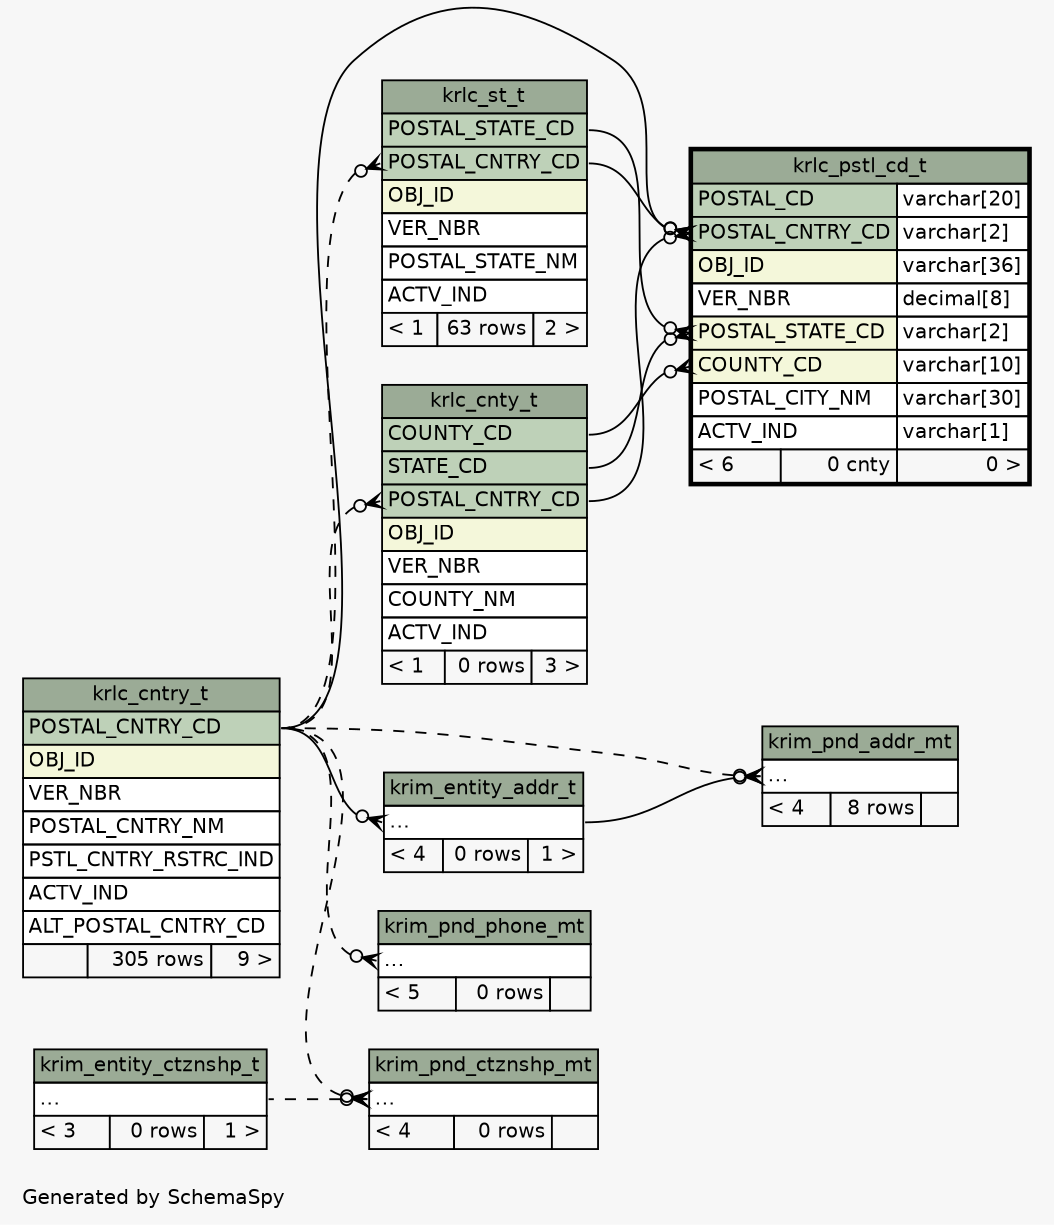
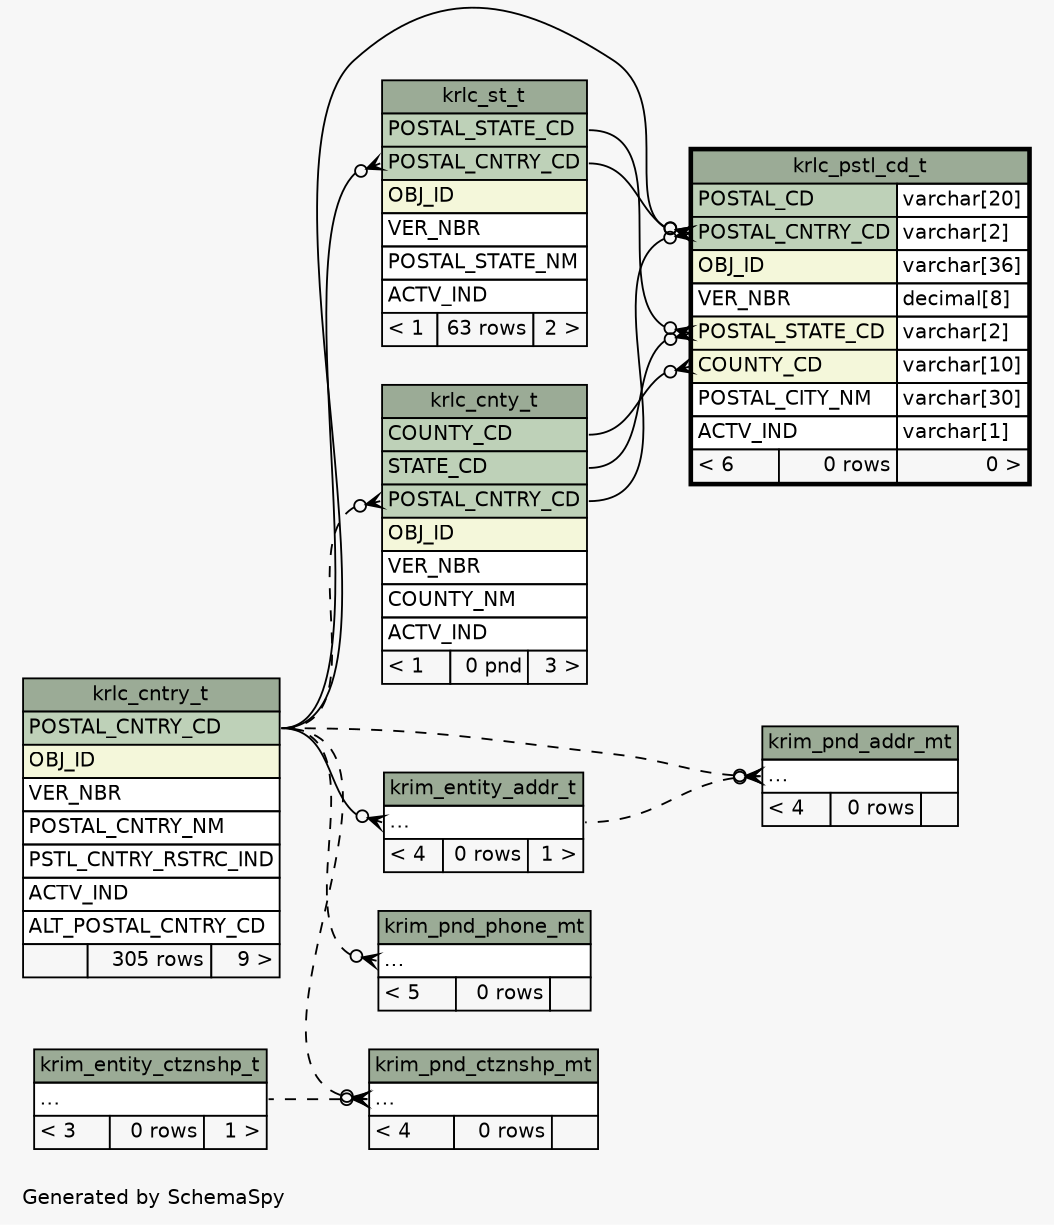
  digraph {
    bgcolor="#f7f7f7"
    fontname=Helvetica
    fontsize=11
    label="\nGenerated by SchemaSpy"
    labeljust=l
    nodesep=0.18
    rankdir=RL
    ranksep=0.46
    node [fontname=Helvetica fontsize=11 shape=plaintext]
    edge [arrowhead=none arrowsize=0.8 arrowtail=crowodot dir=back headport="POSTAL_CNTRY_CD:e" tailport="elipses:w"]
    n1 [label=<     <TABLE BORDER="0" CELLBORDER="1" CELLSPACING="0" BGCOLOR="#ffffff">       <TR><TD COLSPAN="3" BGCOLOR="#9bab96" ALIGN="CENTER">krim_entity_addr_t</TD></TR>       <TR><TD PORT="elipses" COLSPAN="3" ALIGN="LEFT">...</TD></TR>       <TR><TD ALIGN="LEFT" BGCOLOR="#f7f7f7">&lt; 4</TD><TD ALIGN="RIGHT" BGCOLOR="#f7f7f7">0 rows</TD><TD ALIGN="RIGHT" BGCOLOR="#f7f7f7">1 &gt;</TD></TR>     </TABLE>>]
    n2 [label=<     <TABLE BORDER="0" CELLBORDER="1" CELLSPACING="0" BGCOLOR="#ffffff">       <TR><TD COLSPAN="3" BGCOLOR="#9bab96" ALIGN="CENTER">krlc_cntry_t</TD></TR>       <TR><TD PORT="POSTAL_CNTRY_CD" COLSPAN="3" BGCOLOR="#bed1b8" ALIGN="LEFT">POSTAL_CNTRY_CD</TD></TR>       <TR><TD PORT="OBJ_ID" COLSPAN="3" BGCOLOR="#f4f7da" ALIGN="LEFT">OBJ_ID</TD></TR>       <TR><TD PORT="VER_NBR" COLSPAN="3" ALIGN="LEFT">VER_NBR</TD></TR>       <TR><TD PORT="POSTAL_CNTRY_NM" COLSPAN="3" ALIGN="LEFT">POSTAL_CNTRY_NM</TD></TR>       <TR><TD PORT="PSTL_CNTRY_RSTRC_IND" COLSPAN="3" ALIGN="LEFT">PSTL_CNTRY_RSTRC_IND</TD></TR>       <TR><TD PORT="ACTV_IND" COLSPAN="3" ALIGN="LEFT">ACTV_IND</TD></TR>       <TR><TD PORT="ALT_POSTAL_CNTRY_CD" COLSPAN="3" ALIGN="LEFT">ALT_POSTAL_CNTRY_CD</TD></TR>       <TR><TD ALIGN="LEFT" BGCOLOR="#f7f7f7">  </TD><TD ALIGN="RIGHT" BGCOLOR="#f7f7f7">305 rows</TD><TD ALIGN="RIGHT" BGCOLOR="#f7f7f7">9 &gt;</TD></TR>     </TABLE>>]
    n3 [label=<     <TABLE BORDER="0" CELLBORDER="1" CELLSPACING="0" BGCOLOR="#ffffff">       <TR><TD COLSPAN="3" BGCOLOR="#9bab96" ALIGN="CENTER">krim_entity_ctznshp_t</TD></TR>       <TR><TD PORT="elipses" COLSPAN="3" ALIGN="LEFT">...</TD></TR>       <TR><TD ALIGN="LEFT" BGCOLOR="#f7f7f7">&lt; 3</TD><TD ALIGN="RIGHT" BGCOLOR="#f7f7f7">0 rows</TD><TD ALIGN="RIGHT" BGCOLOR="#f7f7f7">1 &gt;</TD></TR>     </TABLE>>]
-   n4 [label=<     <TABLE BORDER="0" CELLBORDER="1" CELLSPACING="0" BGCOLOR="#ffffff">       <TR><TD COLSPAN="3" BGCOLOR="#9bab96" ALIGN="CENTER">krim_pnd_addr_mt</TD></TR>       <TR><TD PORT="elipses" COLSPAN="3" ALIGN="LEFT">...</TD></TR>       <TR><TD ALIGN="LEFT" BGCOLOR="#f7f7f7">&lt; 4</TD><TD ALIGN="RIGHT" BGCOLOR="#f7f7f7">8 rows</TD><TD ALIGN="RIGHT" BGCOLOR="#f7f7f7">  </TD></TR>     </TABLE>>]
+   n4 [label=<     <TABLE BORDER="0" CELLBORDER="1" CELLSPACING="0" BGCOLOR="#ffffff">       <TR><TD COLSPAN="3" BGCOLOR="#9bab96" ALIGN="CENTER">krim_pnd_addr_mt</TD></TR>       <TR><TD PORT="elipses" COLSPAN="3" ALIGN="LEFT">...</TD></TR>       <TR><TD ALIGN="LEFT" BGCOLOR="#f7f7f7">&lt; 4</TD><TD ALIGN="RIGHT" BGCOLOR="#f7f7f7">0 rows</TD><TD ALIGN="RIGHT" BGCOLOR="#f7f7f7">  </TD></TR>     </TABLE>>]
    n5 [label=<     <TABLE BORDER="0" CELLBORDER="1" CELLSPACING="0" BGCOLOR="#ffffff">       <TR><TD COLSPAN="3" BGCOLOR="#9bab96" ALIGN="CENTER">krim_pnd_ctznshp_mt</TD></TR>       <TR><TD PORT="elipses" COLSPAN="3" ALIGN="LEFT">...</TD></TR>       <TR><TD ALIGN="LEFT" BGCOLOR="#f7f7f7">&lt; 4</TD><TD ALIGN="RIGHT" BGCOLOR="#f7f7f7">0 rows</TD><TD ALIGN="RIGHT" BGCOLOR="#f7f7f7">  </TD></TR>     </TABLE>>]
    n6 [label=<     <TABLE BORDER="0" CELLBORDER="1" CELLSPACING="0" BGCOLOR="#ffffff">       <TR><TD COLSPAN="3" BGCOLOR="#9bab96" ALIGN="CENTER">krim_pnd_phone_mt</TD></TR>       <TR><TD PORT="elipses" COLSPAN="3" ALIGN="LEFT">...</TD></TR>       <TR><TD ALIGN="LEFT" BGCOLOR="#f7f7f7">&lt; 5</TD><TD ALIGN="RIGHT" BGCOLOR="#f7f7f7">0 rows</TD><TD ALIGN="RIGHT" BGCOLOR="#f7f7f7">  </TD></TR>     </TABLE>>]
-   n7 [label=<     <TABLE BORDER="0" CELLBORDER="1" CELLSPACING="0" BGCOLOR="#ffffff">       <TR><TD COLSPAN="3" BGCOLOR="#9bab96" ALIGN="CENTER">krlc_cnty_t</TD></TR>       <TR><TD PORT="COUNTY_CD" COLSPAN="3" BGCOLOR="#bed1b8" ALIGN="LEFT">COUNTY_CD</TD></TR>       <TR><TD PORT="STATE_CD" COLSPAN="3" BGCOLOR="#bed1b8" ALIGN="LEFT">STATE_CD</TD></TR>       <TR><TD PORT="POSTAL_CNTRY_CD" COLSPAN="3" BGCOLOR="#bed1b8" ALIGN="LEFT">POSTAL_CNTRY_CD</TD></TR>       <TR><TD PORT="OBJ_ID" COLSPAN="3" BGCOLOR="#f4f7da" ALIGN="LEFT">OBJ_ID</TD></TR>       <TR><TD PORT="VER_NBR" COLSPAN="3" ALIGN="LEFT">VER_NBR</TD></TR>       <TR><TD PORT="COUNTY_NM" COLSPAN="3" ALIGN="LEFT">COUNTY_NM</TD></TR>       <TR><TD PORT="ACTV_IND" COLSPAN="3" ALIGN="LEFT">ACTV_IND</TD></TR>       <TR><TD ALIGN="LEFT" BGCOLOR="#f7f7f7">&lt; 1</TD><TD ALIGN="RIGHT" BGCOLOR="#f7f7f7">0 rows</TD><TD ALIGN="RIGHT" BGCOLOR="#f7f7f7">3 &gt;</TD></TR>     </TABLE>>]
-   n8 [label=<     <TABLE BORDER="2" CELLBORDER="1" CELLSPACING="0" BGCOLOR="#ffffff">       <TR><TD COLSPAN="3" BGCOLOR="#9bab96" ALIGN="CENTER">krlc_pstl_cd_t</TD></TR>       <TR><TD PORT="POSTAL_CD" COLSPAN="2" BGCOLOR="#bed1b8" ALIGN="LEFT">POSTAL_CD</TD><TD PORT="POSTAL_CD.type" ALIGN="LEFT">varchar[20]</TD></TR>       <TR><TD PORT="POSTAL_CNTRY_CD" COLSPAN="2" BGCOLOR="#bed1b8" ALIGN="LEFT">POSTAL_CNTRY_CD</TD><TD PORT="POSTAL_CNTRY_CD.type" ALIGN="LEFT">varchar[2]</TD></TR>       <TR><TD PORT="OBJ_ID" COLSPAN="2" BGCOLOR="#f4f7da" ALIGN="LEFT">OBJ_ID</TD><TD PORT="OBJ_ID.type" ALIGN="LEFT">varchar[36]</TD></TR>       <TR><TD PORT="VER_NBR" COLSPAN="2" ALIGN="LEFT">VER_NBR</TD><TD PORT="VER_NBR.type" ALIGN="LEFT">decimal[8]</TD></TR>       <TR><TD PORT="POSTAL_STATE_CD" COLSPAN="2" BGCOLOR="#f4f7da" ALIGN="LEFT">POSTAL_STATE_CD</TD><TD PORT="POSTAL_STATE_CD.type" ALIGN="LEFT">varchar[2]</TD></TR>       <TR><TD PORT="COUNTY_CD" COLSPAN="2" BGCOLOR="#f4f7da" ALIGN="LEFT">COUNTY_CD</TD><TD PORT="COUNTY_CD.type" ALIGN="LEFT">varchar[10]</TD></TR>       <TR><TD PORT="POSTAL_CITY_NM" COLSPAN="2" ALIGN="LEFT">POSTAL_CITY_NM</TD><TD PORT="POSTAL_CITY_NM.type" ALIGN="LEFT">varchar[30]</TD></TR>       <TR><TD PORT="ACTV_IND" COLSPAN="2" ALIGN="LEFT">ACTV_IND</TD><TD PORT="ACTV_IND.type" ALIGN="LEFT">varchar[1]</TD></TR>       <TR><TD ALIGN="LEFT" BGCOLOR="#f7f7f7">&lt; 6</TD><TD ALIGN="RIGHT" BGCOLOR="#f7f7f7">0 cnty</TD><TD ALIGN="RIGHT" BGCOLOR="#f7f7f7">0 &gt;</TD></TR>     </TABLE>>]
+   n7 [label=<     <TABLE BORDER="0" CELLBORDER="1" CELLSPACING="0" BGCOLOR="#ffffff">       <TR><TD COLSPAN="3" BGCOLOR="#9bab96" ALIGN="CENTER">krlc_cnty_t</TD></TR>       <TR><TD PORT="COUNTY_CD" COLSPAN="3" BGCOLOR="#bed1b8" ALIGN="LEFT">COUNTY_CD</TD></TR>       <TR><TD PORT="STATE_CD" COLSPAN="3" BGCOLOR="#bed1b8" ALIGN="LEFT">STATE_CD</TD></TR>       <TR><TD PORT="POSTAL_CNTRY_CD" COLSPAN="3" BGCOLOR="#bed1b8" ALIGN="LEFT">POSTAL_CNTRY_CD</TD></TR>       <TR><TD PORT="OBJ_ID" COLSPAN="3" BGCOLOR="#f4f7da" ALIGN="LEFT">OBJ_ID</TD></TR>       <TR><TD PORT="VER_NBR" COLSPAN="3" ALIGN="LEFT">VER_NBR</TD></TR>       <TR><TD PORT="COUNTY_NM" COLSPAN="3" ALIGN="LEFT">COUNTY_NM</TD></TR>       <TR><TD PORT="ACTV_IND" COLSPAN="3" ALIGN="LEFT">ACTV_IND</TD></TR>       <TR><TD ALIGN="LEFT" BGCOLOR="#f7f7f7">&lt; 1</TD><TD ALIGN="RIGHT" BGCOLOR="#f7f7f7">0 pnd</TD><TD ALIGN="RIGHT" BGCOLOR="#f7f7f7">3 &gt;</TD></TR>     </TABLE>>]
+   n8 [label=<     <TABLE BORDER="2" CELLBORDER="1" CELLSPACING="0" BGCOLOR="#ffffff">       <TR><TD COLSPAN="3" BGCOLOR="#9bab96" ALIGN="CENTER">krlc_pstl_cd_t</TD></TR>       <TR><TD PORT="POSTAL_CD" COLSPAN="2" BGCOLOR="#bed1b8" ALIGN="LEFT">POSTAL_CD</TD><TD PORT="POSTAL_CD.type" ALIGN="LEFT">varchar[20]</TD></TR>       <TR><TD PORT="POSTAL_CNTRY_CD" COLSPAN="2" BGCOLOR="#bed1b8" ALIGN="LEFT">POSTAL_CNTRY_CD</TD><TD PORT="POSTAL_CNTRY_CD.type" ALIGN="LEFT">varchar[2]</TD></TR>       <TR><TD PORT="OBJ_ID" COLSPAN="2" BGCOLOR="#f4f7da" ALIGN="LEFT">OBJ_ID</TD><TD PORT="OBJ_ID.type" ALIGN="LEFT">varchar[36]</TD></TR>       <TR><TD PORT="VER_NBR" COLSPAN="2" ALIGN="LEFT">VER_NBR</TD><TD PORT="VER_NBR.type" ALIGN="LEFT">decimal[8]</TD></TR>       <TR><TD PORT="POSTAL_STATE_CD" COLSPAN="2" BGCOLOR="#f4f7da" ALIGN="LEFT">POSTAL_STATE_CD</TD><TD PORT="POSTAL_STATE_CD.type" ALIGN="LEFT">varchar[2]</TD></TR>       <TR><TD PORT="COUNTY_CD" COLSPAN="2" BGCOLOR="#f4f7da" ALIGN="LEFT">COUNTY_CD</TD><TD PORT="COUNTY_CD.type" ALIGN="LEFT">varchar[10]</TD></TR>       <TR><TD PORT="POSTAL_CITY_NM" COLSPAN="2" ALIGN="LEFT">POSTAL_CITY_NM</TD><TD PORT="POSTAL_CITY_NM.type" ALIGN="LEFT">varchar[30]</TD></TR>       <TR><TD PORT="ACTV_IND" COLSPAN="2" ALIGN="LEFT">ACTV_IND</TD><TD PORT="ACTV_IND.type" ALIGN="LEFT">varchar[1]</TD></TR>       <TR><TD ALIGN="LEFT" BGCOLOR="#f7f7f7">&lt; 6</TD><TD ALIGN="RIGHT" BGCOLOR="#f7f7f7">0 rows</TD><TD ALIGN="RIGHT" BGCOLOR="#f7f7f7">0 &gt;</TD></TR>     </TABLE>>]
    n9 [label=<     <TABLE BORDER="0" CELLBORDER="1" CELLSPACING="0" BGCOLOR="#ffffff">       <TR><TD COLSPAN="3" BGCOLOR="#9bab96" ALIGN="CENTER">krlc_st_t</TD></TR>       <TR><TD PORT="POSTAL_STATE_CD" COLSPAN="3" BGCOLOR="#bed1b8" ALIGN="LEFT">POSTAL_STATE_CD</TD></TR>       <TR><TD PORT="POSTAL_CNTRY_CD" COLSPAN="3" BGCOLOR="#bed1b8" ALIGN="LEFT">POSTAL_CNTRY_CD</TD></TR>       <TR><TD PORT="OBJ_ID" COLSPAN="3" BGCOLOR="#f4f7da" ALIGN="LEFT">OBJ_ID</TD></TR>       <TR><TD PORT="VER_NBR" COLSPAN="3" ALIGN="LEFT">VER_NBR</TD></TR>       <TR><TD PORT="POSTAL_STATE_NM" COLSPAN="3" ALIGN="LEFT">POSTAL_STATE_NM</TD></TR>       <TR><TD PORT="ACTV_IND" COLSPAN="3" ALIGN="LEFT">ACTV_IND</TD></TR>       <TR><TD ALIGN="LEFT" BGCOLOR="#f7f7f7">&lt; 1</TD><TD ALIGN="RIGHT" BGCOLOR="#f7f7f7">63 rows</TD><TD ALIGN="RIGHT" BGCOLOR="#f7f7f7">2 &gt;</TD></TR>     </TABLE>>]
    n1 -> n2 [style=solid]
-   n4 -> n1 [headport="elipses:e" style=solid]
+   n4 -> n1 [headport="elipses:e" style=dashed]
    n4 -> n2 [style=dashed]
    n5 -> n2 [style=dashed]
    n5 -> n3 [headport="elipses:e" style=dashed]
    n6 -> n2 [style=dashed]
    n7 -> n2 [style=dashed tailport="POSTAL_CNTRY_CD:w"]
    n8 -> n2 [tailport="POSTAL_CNTRY_CD:w"]
    n8 -> n7 [headport="COUNTY_CD:e" tailport="COUNTY_CD:w"]
    n8 -> n7 [tailport="POSTAL_CNTRY_CD:w"]
    n8 -> n7 [headport="STATE_CD:e" tailport="POSTAL_STATE_CD:w"]
    n8 -> n9 [tailport="POSTAL_CNTRY_CD:w"]
    n8 -> n9 [headport="POSTAL_STATE_CD:e" tailport="POSTAL_STATE_CD:w"]
-   n9 -> n2 [tailport="POSTAL_CNTRY_CD:w" style=dashed]
+   n9 -> n2 [tailport="POSTAL_CNTRY_CD:w"]
  }
